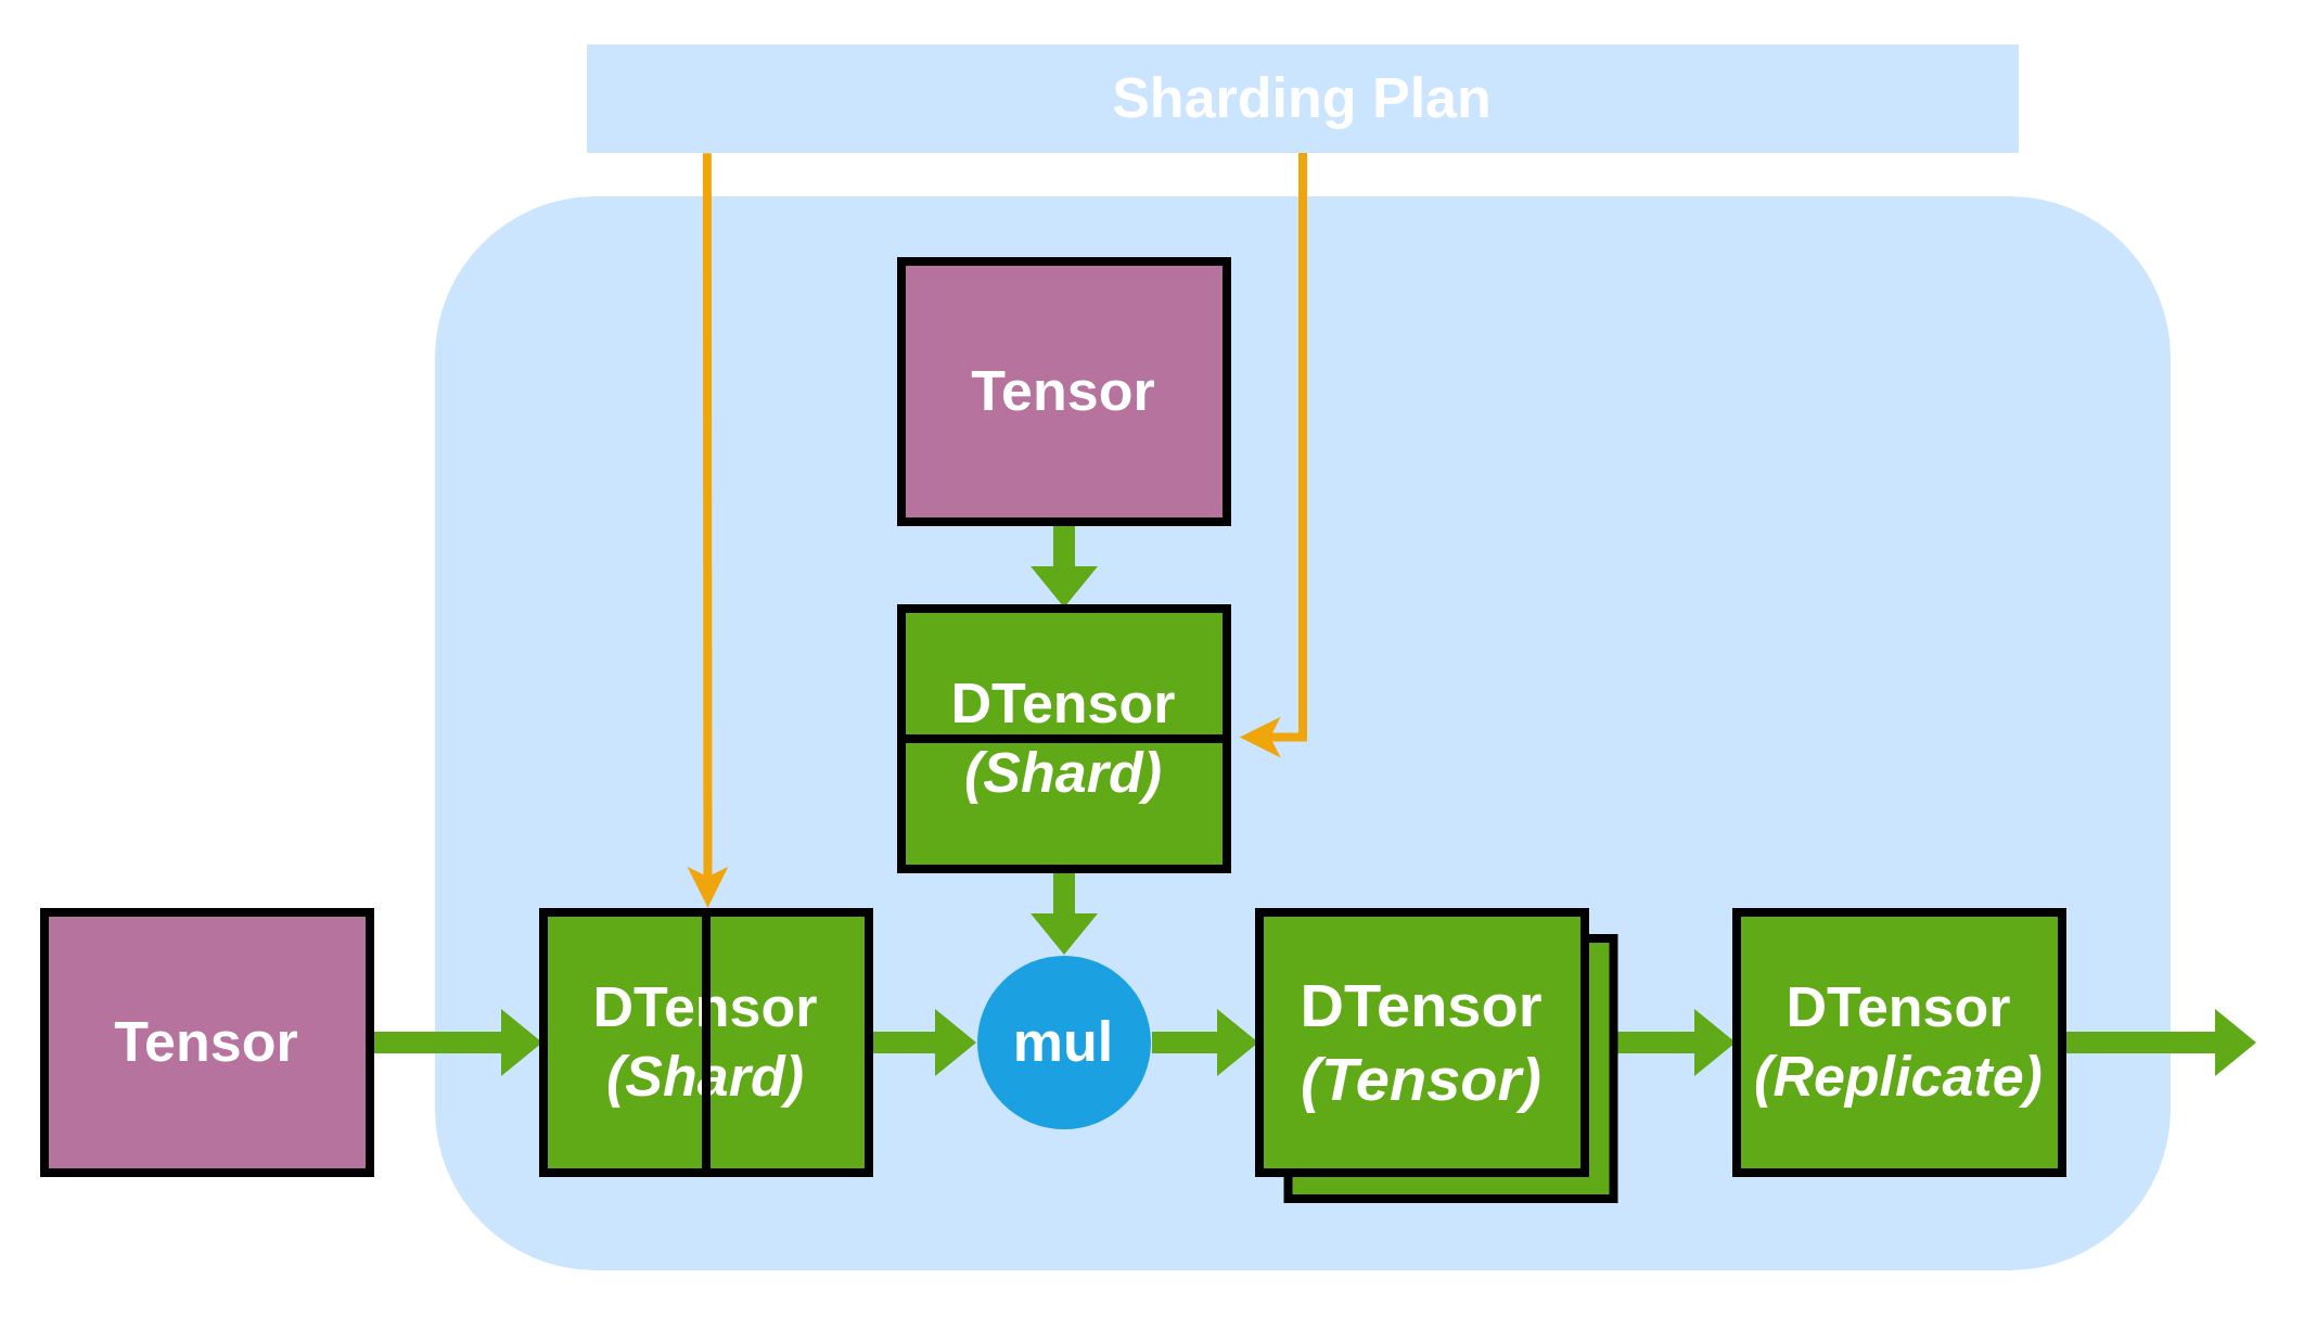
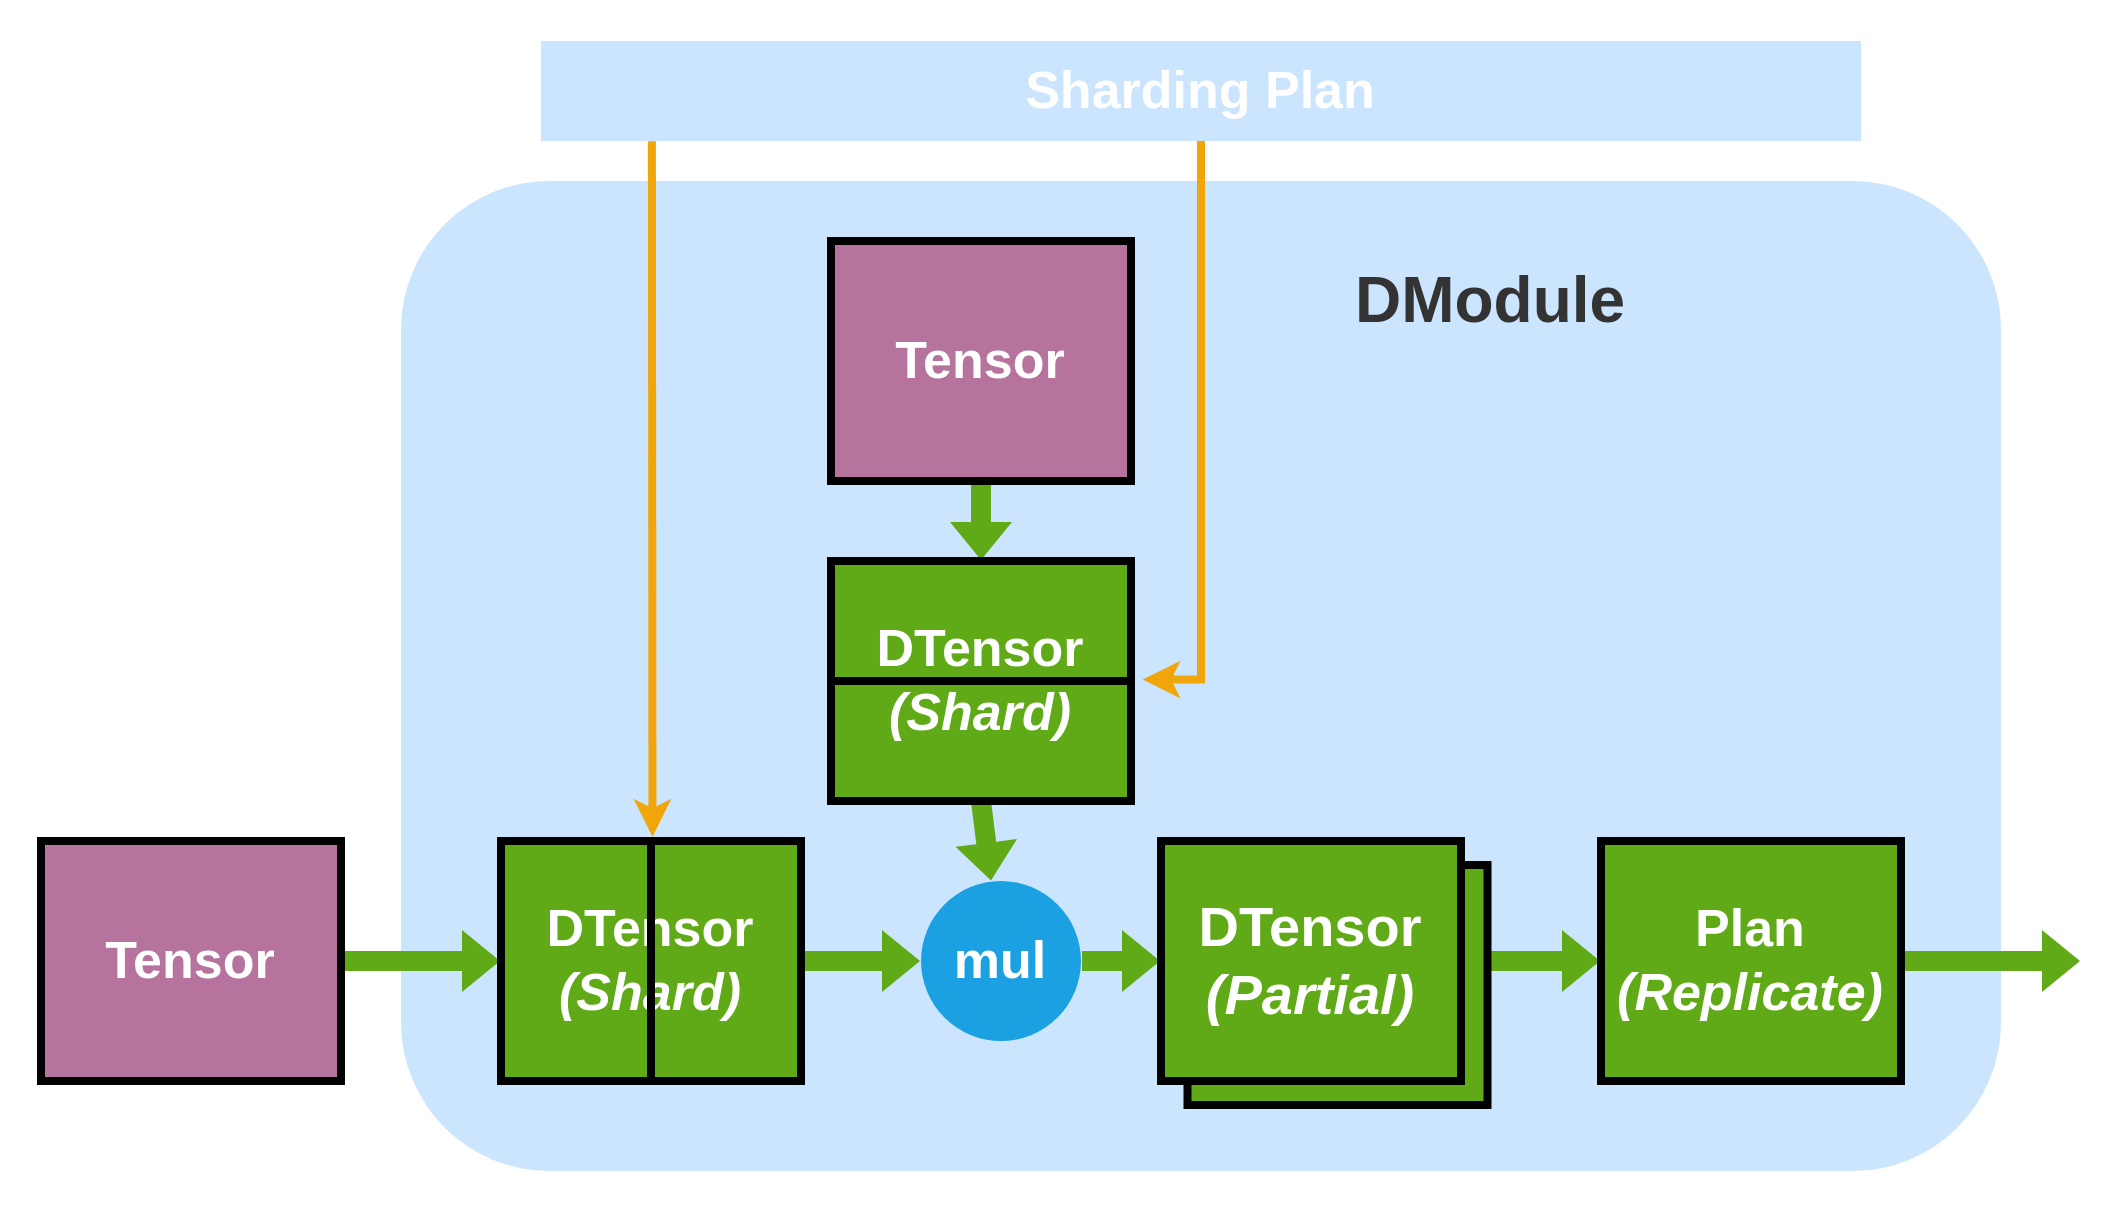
  <mxCell id="0" />
  <mxCell id="1" parent="0" />
  <mxCell id="2" value="" style="rounded=1;whiteSpace=wrap;html=1;fillColor=#cce5ff;strokeWidth=4;strokeColor=none;" parent="1" vertex="1"><mxGeometry x="200" y="90" width="800" height="495" as="geometry" /></mxCell>
  <mxCell id="3" value="" style="shape=flexArrow;endArrow=classic;startArrow=none;html=1;rounded=0;fillColor=#60a917;strokeColor=none;exitX=1;exitY=0.5;exitDx=0;exitDy=0;entryX=0;entryY=0.5;entryDx=0;entryDy=0;startFill=0;" parent="1" source="19" target="20" edge="1"><mxGeometry width="100" height="100" relative="1" as="geometry"><mxPoint x="710" y="630" as="sourcePoint" /><mxPoint x="1070" y="630" as="targetPoint" /></mxGeometry></mxCell>
  <mxCell id="4" value="" style="shape=flexArrow;endArrow=classic;startArrow=none;html=1;rounded=0;fillColor=#60a917;strokeColor=none;entryX=0;entryY=0.5;entryDx=0;entryDy=0;startFill=0;" parent="1" source="11" target="12" edge="1"><mxGeometry width="100" height="100" relative="1" as="geometry"><mxPoint x="90" y="479.57" as="sourcePoint" /><mxPoint x="200" y="479.57" as="targetPoint" /></mxGeometry></mxCell>
  <mxCell id="5" value="" style="shape=flexArrow;endArrow=classic;startArrow=none;html=1;rounded=0;fillColor=#60a917;strokeColor=none;startFill=0;exitX=0.5;exitY=1;exitDx=0;exitDy=0;" parent="1" source="21" target="14" edge="1"><mxGeometry width="100" height="100" relative="1" as="geometry"><mxPoint x="100" y="490" as="sourcePoint" /><mxPoint x="260" y="490" as="targetPoint" /></mxGeometry></mxCell>
  <mxCell id="6" value="" style="shape=flexArrow;endArrow=classic;startArrow=none;html=1;rounded=0;fillColor=#60a917;strokeColor=none;entryX=0;entryY=0.5;entryDx=0;entryDy=0;startFill=0;exitX=1;exitY=0.5;exitDx=0;exitDy=0;" parent="1" source="12" target="16" edge="1"><mxGeometry width="100" height="100" relative="1" as="geometry"><mxPoint x="100" y="490" as="sourcePoint" /><mxPoint x="260" y="490" as="targetPoint" /></mxGeometry></mxCell>
  <mxCell id="7" value="" style="shape=flexArrow;endArrow=classic;startArrow=none;html=1;rounded=0;fillColor=#60a917;strokeColor=none;entryX=0;entryY=0.5;entryDx=0;entryDy=0;startFill=0;exitX=1;exitY=0.5;exitDx=0;exitDy=0;" parent="1" source="16" target="19" edge="1"><mxGeometry width="100" height="100" relative="1" as="geometry"><mxPoint x="410" y="490" as="sourcePoint" /><mxPoint x="460" y="490" as="targetPoint" /></mxGeometry></mxCell>
  <mxCell id="8" value="" style="shape=flexArrow;endArrow=classic;startArrow=none;html=1;rounded=0;fillColor=#60a917;strokeColor=none;startFill=0;exitX=0.5;exitY=1;exitDx=0;exitDy=0;" parent="1" source="14" target="16" edge="1"><mxGeometry width="100" height="100" relative="1" as="geometry"><mxPoint x="540" y="490" as="sourcePoint" /><mxPoint x="590" y="490" as="targetPoint" /></mxGeometry></mxCell>
  <mxCell id="9" value="" style="shape=flexArrow;endArrow=classic;startArrow=none;html=1;rounded=0;fillColor=#60a917;strokeColor=none;exitX=1;exitY=0.5;exitDx=0;exitDy=0;startFill=0;" parent="1" edge="1"><mxGeometry width="100" height="100" relative="1" as="geometry"><mxPoint x="900" y="480" as="sourcePoint" /><mxPoint x="1040" y="480" as="targetPoint" /></mxGeometry></mxCell>
+ <mxCell id="10" value="&lt;span style=&quot;font-family: Helvetica; font-style: normal; font-variant-ligatures: normal; font-variant-caps: normal; font-weight: 700; letter-spacing: normal; orphans: 2; text-indent: 0px; text-transform: none; widows: 2; word-spacing: 0px; -webkit-text-stroke-width: 0px; text-decoration-thickness: initial; text-decoration-style: initial; text-decoration-color: initial; float: none; font-size: 32px; display: inline !important;&quot;&gt;&lt;font style=&quot;font-size: 32px;&quot;&gt;DModule&lt;/font&gt;&lt;/span&gt;" style="text;whiteSpace=wrap;html=1;align=center;verticalAlign=middle;fontColor=#333333;fontSize=32;" parent="1" vertex="1"><mxGeometry x="660" y="130" width="170" height="40" as="geometry" /></mxCell>
  <mxCell id="11" value="&lt;font style=&quot;border-color: var(--border-color); font-weight: 700; font-size: 26px;&quot;&gt;Tensor&lt;/font&gt;" style="rounded=1;whiteSpace=wrap;html=1;fontSize=26;fillColor=#B5739D;strokeColor=default;verticalAlign=middle;arcSize=0;fontColor=#FFFFFF;strokeWidth=4;" parent="1" vertex="1"><mxGeometry x="20" y="420" width="150" height="120" as="geometry" /></mxCell>
  <mxCell id="12" value="&lt;font style=&quot;border-color: var(--border-color); font-weight: 700; font-size: 26px;&quot;&gt;DTensor&lt;br style=&quot;font-size: 26px;&quot;&gt;&lt;i style=&quot;font-size: 26px;&quot;&gt;(Shard)&lt;/i&gt;&lt;br style=&quot;font-size: 26px;&quot;&gt;&lt;/font&gt;" style="rounded=1;whiteSpace=wrap;html=1;fontSize=26;fillColor=#60a917;strokeColor=#000000;verticalAlign=middle;arcSize=0;fontColor=#ffffff;strokeWidth=4;" parent="1" vertex="1"><mxGeometry x="250" y="420" width="150" height="120" as="geometry" /></mxCell>
  <mxCell id="13" value="" style="endArrow=none;html=1;rounded=0;entryX=0.5;entryY=0;entryDx=0;entryDy=0;exitX=0.5;exitY=1;exitDx=0;exitDy=0;strokeWidth=4;fontSize=28;" parent="1" source="12" target="12" edge="1"><mxGeometry width="50" height="50" relative="1" as="geometry"><mxPoint x="600" y="480" as="sourcePoint" /><mxPoint x="650" y="430" as="targetPoint" /></mxGeometry></mxCell>
  <mxCell id="14" value="&lt;font style=&quot;border-color: var(--border-color); font-weight: 700; font-size: 26px;&quot;&gt;DTensor&lt;br style=&quot;font-size: 26px;&quot;&gt;&lt;i style=&quot;border-color: var(--border-color); font-size: 26px;&quot;&gt;(Shard)&lt;/i&gt;&lt;br style=&quot;font-size: 26px;&quot;&gt;&lt;/font&gt;" style="rounded=1;whiteSpace=wrap;html=1;fontSize=26;fillColor=#60a917;strokeColor=#000000;verticalAlign=middle;arcSize=0;fontColor=#ffffff;strokeWidth=4;" parent="1" vertex="1"><mxGeometry x="415" y="280" width="150" height="120" as="geometry" /></mxCell>
  <mxCell id="15" value="" style="endArrow=none;html=1;rounded=0;entryX=0;entryY=0.5;entryDx=0;entryDy=0;exitX=1;exitY=0.5;exitDx=0;exitDy=0;strokeWidth=4;fontSize=28;" parent="1" source="14" target="14" edge="1"><mxGeometry width="50" height="50" relative="1" as="geometry"><mxPoint x="68" y="630" as="sourcePoint" /><mxPoint x="68" y="540" as="targetPoint" /></mxGeometry></mxCell>
- <mxCell id="16" value="&lt;b&gt;mul&lt;/b&gt;" style="ellipse;whiteSpace=wrap;html=1;aspect=fixed;fillColor=#1ba1e2;fontColor=#ffffff;strokeColor=none;fontSize=26;" parent="1" vertex="1"><mxGeometry x="450" y="440" width="80" height="80" as="geometry" /></mxCell>
+ <mxCell id="16" value="&lt;b&gt;mul&lt;/b&gt;" style="ellipse;whiteSpace=wrap;html=1;aspect=fixed;fillColor=#1ba1e2;fontColor=#ffffff;strokeColor=none;fontSize=26;" parent="1" vertex="1"><mxGeometry x="460" y="440" width="80" height="80" as="geometry" /></mxCell>
  <mxCell id="17" value="" style="group;fontSize=26;" parent="1" vertex="1" connectable="0"><mxGeometry x="580" y="420" width="200" height="132" as="geometry" /></mxCell>
  <mxCell id="18" value="&lt;font style=&quot;border-color: var(--border-color); font-weight: 700; font-size: 28px;&quot;&gt;&lt;br&gt;&lt;/font&gt;" style="rounded=1;whiteSpace=wrap;html=1;fontSize=28;fillColor=#60a917;strokeColor=#000000;verticalAlign=middle;arcSize=0;fontColor=#ffffff;strokeWidth=4;" parent="17" vertex="1"><mxGeometry x="13.25" y="12" width="150" height="120" as="geometry" /></mxCell>
- <mxCell id="19" value="&lt;font style=&quot;border-color: var(--border-color); font-weight: 700; font-size: 28px;&quot;&gt;DTensor&lt;br&gt;&lt;i style=&quot;border-color: var(--border-color);&quot;&gt;(Tensor)&lt;/i&gt;&lt;br&gt;&lt;/font&gt;" style="rounded=1;whiteSpace=wrap;html=1;fontSize=28;fillColor=#60a917;strokeColor=#000000;verticalAlign=middle;arcSize=0;fontColor=#ffffff;strokeWidth=4;" parent="17" vertex="1"><mxGeometry width="150" height="120" as="geometry" /></mxCell>
- <mxCell id="20" value="&lt;font style=&quot;border-color: var(--border-color); font-weight: 700; font-size: 26px;&quot;&gt;DTensor&lt;br style=&quot;font-size: 26px;&quot;&gt;&lt;i style=&quot;border-color: var(--border-color); font-size: 26px;&quot;&gt;(Replicate)&lt;/i&gt;&lt;br style=&quot;font-size: 26px;&quot;&gt;&lt;/font&gt;" style="rounded=1;whiteSpace=wrap;html=1;fontSize=26;fillColor=#60a917;strokeColor=#000000;verticalAlign=middle;arcSize=0;fontColor=#ffffff;strokeWidth=4;" parent="1" vertex="1"><mxGeometry x="800" y="420" width="150" height="120" as="geometry" /></mxCell>
+ <mxCell id="19" value="&lt;font style=&quot;border-color: var(--border-color); font-weight: 700; font-size: 28px;&quot;&gt;DTensor&lt;br&gt;&lt;i style=&quot;border-color: var(--border-color);&quot;&gt;(Partial)&lt;/i&gt;&lt;br&gt;&lt;/font&gt;" style="rounded=1;whiteSpace=wrap;html=1;fontSize=28;fillColor=#60a917;strokeColor=#000000;verticalAlign=middle;arcSize=0;fontColor=#ffffff;strokeWidth=4;" parent="17" vertex="1"><mxGeometry width="150" height="120" as="geometry" /></mxCell>
+ <mxCell id="20" value="&lt;font style=&quot;border-color: var(--border-color); font-weight: 700; font-size: 26px;&quot;&gt;Plan&lt;br style=&quot;font-size: 26px;&quot;&gt;&lt;i style=&quot;border-color: var(--border-color); font-size: 26px;&quot;&gt;(Replicate)&lt;/i&gt;&lt;br style=&quot;font-size: 26px;&quot;&gt;&lt;/font&gt;" style="rounded=1;whiteSpace=wrap;html=1;fontSize=26;fillColor=#60a917;strokeColor=#000000;verticalAlign=middle;arcSize=0;fontColor=#ffffff;strokeWidth=4;" parent="1" vertex="1"><mxGeometry x="800" y="420" width="150" height="120" as="geometry" /></mxCell>
  <mxCell id="21" value="&lt;font style=&quot;border-color: var(--border-color); font-weight: 700; font-size: 26px;&quot;&gt;Tensor&lt;/font&gt;" style="rounded=1;whiteSpace=wrap;html=1;fontSize=26;fillColor=#B5739D;strokeColor=default;verticalAlign=middle;arcSize=0;fontColor=#FFFFFF;strokeWidth=4;" parent="1" vertex="1"><mxGeometry x="415" y="120" width="150" height="120" as="geometry" /></mxCell>
  <mxCell id="22" value="&lt;b&gt;Sharding Plan&lt;/b&gt;" style="rounded=1;whiteSpace=wrap;html=1;fontSize=26;fillColor=#cce5ff;strokeColor=none;verticalAlign=middle;arcSize=0;fontColor=#ffffff;strokeWidth=4;" parent="1" vertex="1"><mxGeometry x="270" y="20" width="660" height="50" as="geometry" /></mxCell>
  <mxCell id="23" style="rounded=0;orthogonalLoop=1;jettySize=auto;html=1;entryX=1.039;entryY=0.494;entryDx=0;entryDy=0;entryPerimeter=0;strokeColor=#f0a50a;strokeWidth=4;edgeStyle=orthogonalEdgeStyle;exitX=0.5;exitY=1;exitDx=0;exitDy=0;" parent="1" source="22" target="14" edge="1"><mxGeometry relative="1" as="geometry"><Array as="points"><mxPoint x="600" y="339" /></Array></mxGeometry></mxCell>
  <mxCell id="24" style="rounded=0;orthogonalLoop=1;jettySize=auto;html=1;entryX=0.505;entryY=-0.018;entryDx=0;entryDy=0;strokeColor=#f0a50a;strokeWidth=4;entryPerimeter=0;exitX=0.084;exitY=1.003;exitDx=0;exitDy=0;exitPerimeter=0;" parent="1" source="22" target="12" edge="1"><mxGeometry relative="1" as="geometry"><mxPoint x="326" y="80" as="sourcePoint" /><mxPoint x="581" y="349" as="targetPoint" /></mxGeometry></mxCell>
